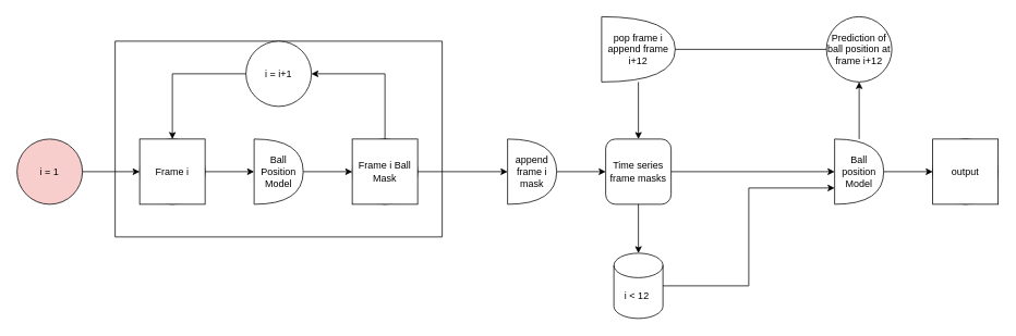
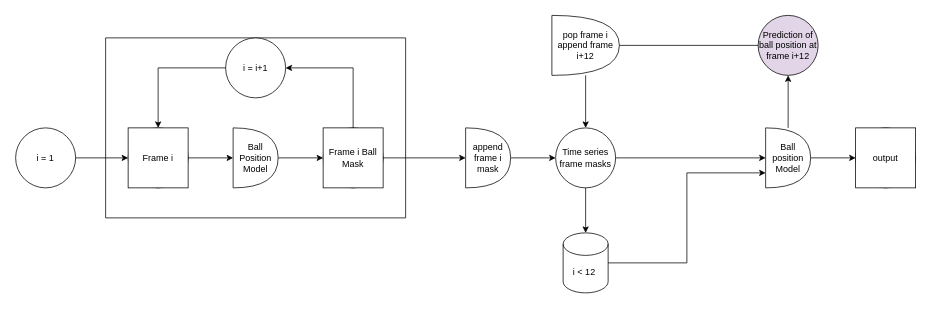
  <mxCell id="0" />
  <mxCell id="1" parent="0" />
  <mxCell id="2" style="edgeStyle=orthogonalEdgeStyle;rounded=0;orthogonalLoop=1;jettySize=auto;html=1;" parent="1" source="3" target="5" edge="1"><mxGeometry relative="1" as="geometry" /></mxCell>
  <mxCell id="3" value="Frame i" style="ellipse;whiteSpace=wrap;html=1;aspect=fixed;" parent="1" vertex="1"><mxGeometry x="170" y="170" width="80" height="80" as="geometry" /></mxCell>
  <mxCell id="4" style="edgeStyle=orthogonalEdgeStyle;rounded=0;orthogonalLoop=1;jettySize=auto;html=1;entryX=0;entryY=0.5;entryDx=0;entryDy=0;" parent="1" source="5" target="6" edge="1"><mxGeometry relative="1" as="geometry" /></mxCell>
  <mxCell id="5" value="Ball Position Model" style="shape=or;whiteSpace=wrap;html=1;" parent="1" vertex="1"><mxGeometry x="310" y="170" width="60" height="80" as="geometry" /></mxCell>
  <mxCell id="6" value="Frame i&amp;nbsp;Ball Mask" style="ellipse;whiteSpace=wrap;html=1;aspect=fixed;" parent="1" vertex="1"><mxGeometry x="430" y="170" width="80" height="80" as="geometry" /></mxCell>
  <mxCell id="7" style="edgeStyle=orthogonalEdgeStyle;rounded=0;orthogonalLoop=1;jettySize=auto;html=1;" parent="1" source="8" target="3" edge="1"><mxGeometry relative="1" as="geometry" /></mxCell>
- <mxCell id="8" value="i = 1" style="ellipse;whiteSpace=wrap;html=1;aspect=fixed;fillColor=#f8cecc;" parent="1" vertex="1"><mxGeometry y="170" width="80" height="80" as="geometry" x="20" /></mxCell>
+ <mxCell id="8" value="i = 1" style="ellipse;whiteSpace=wrap;html=1;aspect=fixed;" parent="1" vertex="1"><mxGeometry y="170" width="80" height="80" as="geometry" x="20" /></mxCell>
  <mxCell id="9" value="" style="swimlane;startSize=0;" parent="1" vertex="1"><mxGeometry x="140" y="50" width="400" height="240" as="geometry" /></mxCell>
  <mxCell id="10" value="i = i+1" style="ellipse;whiteSpace=wrap;html=1;aspect=fixed;" parent="9" vertex="1"><mxGeometry x="160" width="80" height="80" as="geometry" /></mxCell>
  <mxCell id="11" value="Frame i&amp;nbsp;Ball Mask" style="whiteSpace=wrap;html=1;aspect=fixed;" parent="9" vertex="1"><mxGeometry x="290" y="120" width="80" height="80" as="geometry" /></mxCell>
  <mxCell id="12" style="edgeStyle=orthogonalEdgeStyle;rounded=0;orthogonalLoop=1;jettySize=auto;html=1;entryX=1;entryY=0.5;entryDx=0;entryDy=0;exitX=0.5;exitY=0;exitDx=0;exitDy=0;" parent="1" source="6" target="10" edge="1"><mxGeometry relative="1" as="geometry"><mxPoint x="415" y="130" as="sourcePoint" /><mxPoint x="475" y="130" as="targetPoint" /></mxGeometry></mxCell>
  <mxCell id="13" style="edgeStyle=orthogonalEdgeStyle;rounded=0;orthogonalLoop=1;jettySize=auto;html=1;" parent="1" source="10" target="3" edge="1"><mxGeometry relative="1" as="geometry" /></mxCell>
  <mxCell id="14" style="edgeStyle=orthogonalEdgeStyle;rounded=0;orthogonalLoop=1;jettySize=auto;html=1;entryX=0;entryY=0.5;entryDx=0;entryDy=0;" parent="1" source="15" target="16" edge="1"><mxGeometry relative="1" as="geometry" /></mxCell>
  <mxCell id="15" value="append frame i mask" style="shape=or;whiteSpace=wrap;html=1;" parent="1" vertex="1"><mxGeometry x="620" y="170" width="60" height="80" as="geometry" /></mxCell>
- <mxCell id="16" value="Time series frame masks" style="whiteSpace=wrap;html=1;aspect=fixed;rounded=1;" parent="1" vertex="1"><mxGeometry x="740" y="170" width="80" height="80" as="geometry" /></mxCell>
+ <mxCell id="16" value="Time series frame masks" style="ellipse;whiteSpace=wrap;html=1;aspect=fixed;" parent="1" vertex="1"><mxGeometry x="740" y="170" width="80" height="80" as="geometry" /></mxCell>
  <mxCell id="17" value="" style="edgeStyle=orthogonalEdgeStyle;rounded=0;orthogonalLoop=1;jettySize=auto;html=1;" parent="1" source="19" target="20" edge="1"><mxGeometry relative="1" as="geometry" /></mxCell>
  <mxCell id="18" value="" style="edgeStyle=orthogonalEdgeStyle;rounded=0;orthogonalLoop=1;jettySize=auto;html=1;" parent="1" source="19" target="25" edge="1"><mxGeometry relative="1" as="geometry" /></mxCell>
  <mxCell id="19" value="Ball position Model" style="shape=or;whiteSpace=wrap;html=1;" parent="1" vertex="1"><mxGeometry x="1020" y="170" width="60" height="80" as="geometry" /></mxCell>
- <mxCell id="20" value="Prediction of ball position at frame i+12" style="ellipse;whiteSpace=wrap;html=1;aspect=fixed;" parent="1" vertex="1"><mxGeometry x="1010" y="20" width="80" height="80" as="geometry" /></mxCell>
+ <mxCell id="20" value="Prediction of ball position at frame i+12" style="ellipse;whiteSpace=wrap;html=1;aspect=fixed;fillColor=#e1d5e7;" parent="1" vertex="1"><mxGeometry x="1010" y="20" width="80" height="80" as="geometry" /></mxCell>
  <mxCell id="21" value="" style="edgeStyle=orthogonalEdgeStyle;rounded=0;orthogonalLoop=1;jettySize=auto;html=1;" parent="1" source="22" target="16" edge="1"><mxGeometry relative="1" as="geometry" /></mxCell>
  <mxCell id="22" value="pop frame i&lt;br&gt;append frame i+12" style="shape=or;whiteSpace=wrap;html=1;" parent="1" vertex="1"><mxGeometry x="735" y="20" width="90" height="80" as="geometry" /></mxCell>
  <mxCell id="23" style="edgeStyle=orthogonalEdgeStyle;rounded=0;orthogonalLoop=1;jettySize=auto;html=1;entryX=0;entryY=0.5;entryDx=0;entryDy=0;entryPerimeter=0;" parent="1" source="6" target="15" edge="1"><mxGeometry relative="1" as="geometry" /></mxCell>
  <mxCell id="24" style="edgeStyle=orthogonalEdgeStyle;rounded=0;orthogonalLoop=1;jettySize=auto;html=1;entryX=1;entryY=0.5;entryDx=0;entryDy=0;entryPerimeter=0;endArrow=none;" parent="1" source="20" target="22" edge="1"><mxGeometry relative="1" as="geometry" /></mxCell>
  <mxCell id="25" value="output" style="ellipse;whiteSpace=wrap;html=1;aspect=fixed;" parent="1" vertex="1"><mxGeometry x="1140" y="170" width="80" height="80" as="geometry" /></mxCell>
  <mxCell id="26" value="Frame i" style="whiteSpace=wrap;html=1;aspect=fixed;" parent="1" vertex="1"><mxGeometry x="170" y="170" width="80" height="80" as="geometry" /></mxCell>
  <mxCell id="27" value="i &amp;lt; 12&amp;nbsp;" style="shape=cylinder3;whiteSpace=wrap;html=1;boundedLbl=1;backgroundOutline=1;size=15;" parent="1" vertex="1"><mxGeometry x="750" y="310" width="60" height="80" as="geometry" /></mxCell>
  <mxCell id="28" style="edgeStyle=orthogonalEdgeStyle;rounded=0;orthogonalLoop=1;jettySize=auto;html=1;entryX=0.5;entryY=0;entryDx=0;entryDy=0;entryPerimeter=0;" parent="1" source="16" target="27" edge="1"><mxGeometry relative="1" as="geometry" /></mxCell>
  <mxCell id="29" style="edgeStyle=orthogonalEdgeStyle;rounded=0;orthogonalLoop=1;jettySize=auto;html=1;entryX=0;entryY=0.5;entryDx=0;entryDy=0;entryPerimeter=0;" parent="1" source="16" target="19" edge="1"><mxGeometry relative="1" as="geometry"><mxPoint x="1010" y="210" as="targetPoint" /></mxGeometry></mxCell>
  <mxCell id="30" style="edgeStyle=orthogonalEdgeStyle;rounded=0;orthogonalLoop=1;jettySize=auto;html=1;entryX=0;entryY=0.75;entryDx=0;entryDy=0;entryPerimeter=0;" parent="1" source="27" target="19" edge="1"><mxGeometry relative="1" as="geometry" /></mxCell>
  <mxCell id="31" value="output" style="whiteSpace=wrap;html=1;aspect=fixed;" parent="1" vertex="1"><mxGeometry x="1140" y="170" width="80" height="80" as="geometry" /></mxCell>
